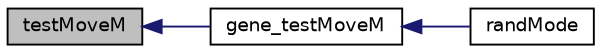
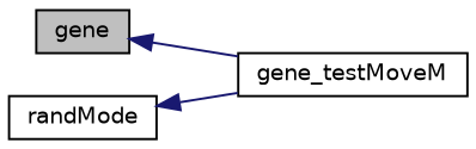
  digraph {
    rankdir=LR
    node [color=black fillcolor=white fontname=Helvetica fontsize=10 shape=record style=filled]
    edge [color=midnightblue dir=back fontname=Helvetica fontsize=10 labelfontname=Helvetica labelfontsize=10 style=solid]
-   n1 [fillcolor=grey75 fontcolor=black height=0.2 label=testMoveM width=0.4]
+   n1 [fillcolor=grey75 fontcolor=black height=0.2 label=gene width=0.4]
    n2 [height=0.2 label=gene_testMoveM width=0.4]
    n3 [height=0.2 label=randMode width=0.4]
    n1 -> n2
-   n2 -> n3
+   n3 -> n2
  }
